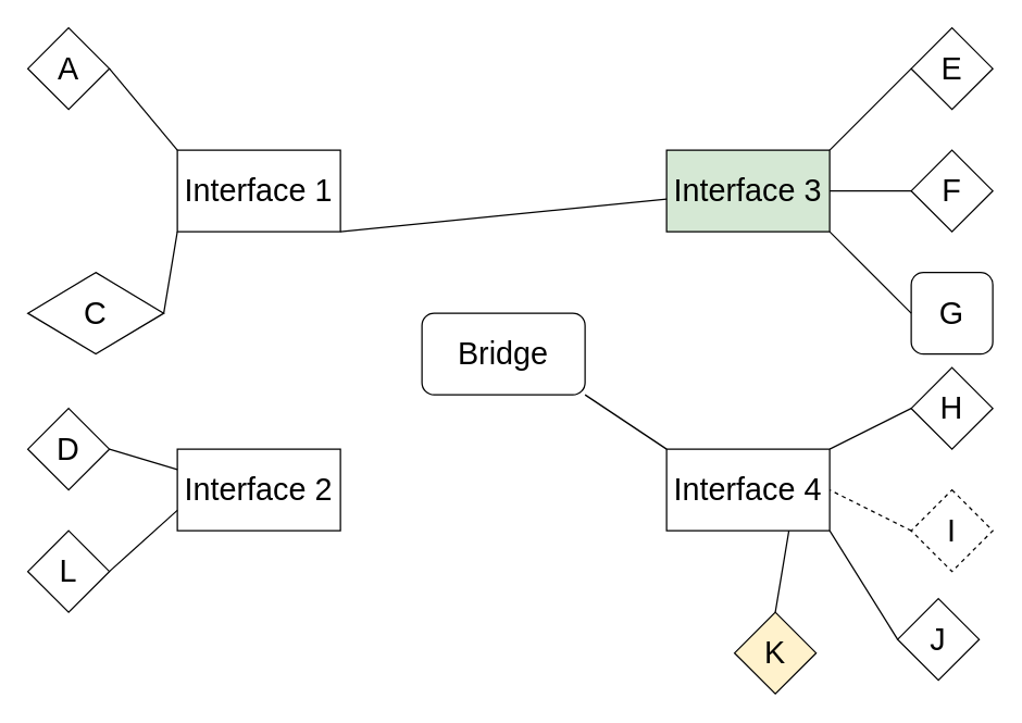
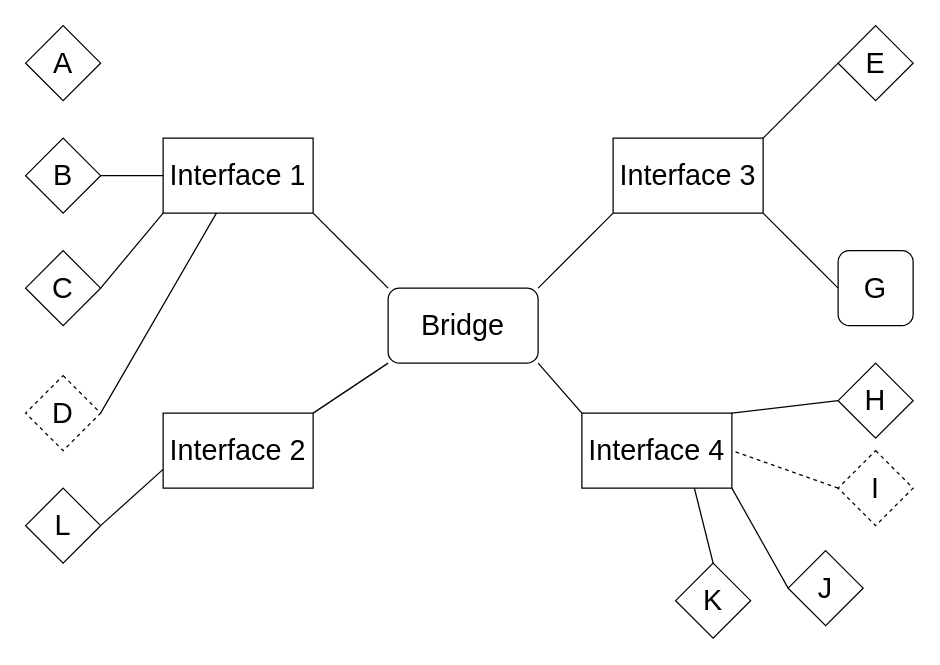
  <mxCell id="0" />
  <mxCell id="1" parent="0" />
  <mxCell id="2" value="&lt;font style=&quot;font-size: 23px&quot;&gt;Bridge&lt;/font&gt;" style="rounded=1;whiteSpace=wrap;html=1;" parent="1" vertex="1"><mxGeometry x="310" y="230" width="120" height="60" as="geometry" /></mxCell>
  <mxCell id="3" value="Interface 1" style="rounded=0;whiteSpace=wrap;html=1;fontSize=23;" parent="1" vertex="1"><mxGeometry x="130" y="110" width="120" height="60" as="geometry" /></mxCell>
  <mxCell id="4" value="Interface 2" style="rounded=0;whiteSpace=wrap;html=1;fontSize=23;" parent="1" vertex="1"><mxGeometry x="130" y="330" width="120" height="60" as="geometry" /></mxCell>
- <mxCell id="5" value="Interface 3" style="rounded=0;whiteSpace=wrap;html=1;fontSize=23;fillColor=#d5e8d4;" parent="1" vertex="1"><mxGeometry x="490" y="110" width="120" height="60" as="geometry" /></mxCell>
- <mxCell id="6" value="Interface 4" style="rounded=0;whiteSpace=wrap;html=1;fontSize=23;" parent="1" vertex="1"><mxGeometry x="490" y="330" width="120" height="60" as="geometry" /></mxCell>
- <mxCell id="7" value="" style="endArrow=none;html=1;fontSize=23;exitX=1;exitY=1;exitDx=0;exitDy=0;" parent="1" source="3" target="5" edge="1"><mxGeometry width="50" height="50" relative="1" as="geometry"><mxPoint x="250" y="220" as="sourcePoint" /><mxPoint x="300" y="170" as="targetPoint" /></mxGeometry></mxCell>
+ <mxCell id="5" value="Interface 3" style="rounded=0;whiteSpace=wrap;html=1;fontSize=23;" parent="1" vertex="1"><mxGeometry x="490" y="110" width="120" height="60" as="geometry" /></mxCell>
+ <mxCell id="6" value="Interface 4" style="rounded=0;whiteSpace=wrap;html=1;fontSize=23;" parent="1" vertex="1"><mxGeometry x="465" y="330" width="120" height="60" as="geometry" /></mxCell>
+ <mxCell id="7" value="" style="endArrow=none;html=1;fontSize=23;entryX=0;entryY=0;entryDx=0;entryDy=0;exitX=1;exitY=1;exitDx=0;exitDy=0;" parent="1" source="3" target="2" edge="1"><mxGeometry width="50" height="50" relative="1" as="geometry"><mxPoint x="250" y="220" as="sourcePoint" /><mxPoint x="300" y="170" as="targetPoint" /></mxGeometry></mxCell>
+ <mxCell id="8" value="" style="endArrow=none;html=1;fontSize=23;entryX=0;entryY=1;entryDx=0;entryDy=0;exitX=1;exitY=0;exitDx=0;exitDy=0;" parent="1" source="4" target="2" edge="1"><mxGeometry width="50" height="50" relative="1" as="geometry"><mxPoint x="260" y="180" as="sourcePoint" /><mxPoint x="320" y="240" as="targetPoint" /></mxGeometry></mxCell>
  <mxCell id="9" value="" style="endArrow=none;html=1;fontSize=23;entryX=0;entryY=0;entryDx=0;entryDy=0;exitX=1;exitY=1;exitDx=0;exitDy=0;" parent="1" source="2" target="6" edge="1"><mxGeometry width="50" height="50" relative="1" as="geometry"><mxPoint x="270" y="190" as="sourcePoint" /><mxPoint x="330" y="250" as="targetPoint" /></mxGeometry></mxCell>
+ <mxCell id="10" value="" style="endArrow=none;html=1;fontSize=23;entryX=1;entryY=0;entryDx=0;entryDy=0;exitX=0;exitY=1;exitDx=0;exitDy=0;" parent="1" source="5" target="2" edge="1"><mxGeometry width="50" height="50" relative="1" as="geometry"><mxPoint x="280" y="200" as="sourcePoint" /><mxPoint x="340" y="260" as="targetPoint" /></mxGeometry></mxCell>
  <mxCell id="11" value="A" style="rhombus;whiteSpace=wrap;html=1;fontSize=23;" parent="1" vertex="1"><mxGeometry x="20" y="20" width="60" height="60" as="geometry" /></mxCell>
- <mxCell id="12" value="" style="endArrow=none;html=1;fontSize=23;entryX=0;entryY=0;entryDx=0;entryDy=0;exitX=1;exitY=0.5;exitDx=0;exitDy=0;" parent="1" source="11" target="3" edge="1"><mxGeometry width="50" height="50" relative="1" as="geometry"><mxPoint x="260" y="180" as="sourcePoint" /><mxPoint x="320" y="240" as="targetPoint" /></mxGeometry></mxCell>
- <mxCell id="15" value="C" style="rhombus;whiteSpace=wrap;html=1;fontSize=23;" parent="1" vertex="1"><mxGeometry x="20" y="200" width="100" height="60" as="geometry" /></mxCell>
+ <mxCell id="13" value="B" style="rhombus;whiteSpace=wrap;html=1;fontSize=23;" parent="1" vertex="1"><mxGeometry x="20" y="110" width="60" height="60" as="geometry" /></mxCell>
+ <mxCell id="14" value="" style="endArrow=none;html=1;fontSize=23;entryX=0;entryY=0.5;entryDx=0;entryDy=0;exitX=1;exitY=0.5;exitDx=0;exitDy=0;" parent="1" source="13" target="3" edge="1"><mxGeometry width="50" height="50" relative="1" as="geometry"><mxPoint x="260" y="250" as="sourcePoint" /><mxPoint x="130" y="130" as="targetPoint" /></mxGeometry></mxCell>
+ <mxCell id="15" value="C" style="rhombus;whiteSpace=wrap;html=1;fontSize=23;" parent="1" vertex="1"><mxGeometry x="20" y="200" width="60" height="60" as="geometry" /></mxCell>
  <mxCell id="16" value="" style="endArrow=none;html=1;fontSize=23;entryX=0;entryY=1;entryDx=0;entryDy=0;exitX=1;exitY=0.5;exitDx=0;exitDy=0;" parent="1" source="15" target="3" edge="1"><mxGeometry width="50" height="50" relative="1" as="geometry"><mxPoint x="260" y="340" as="sourcePoint" /><mxPoint x="130" y="270" as="targetPoint" /></mxGeometry></mxCell>
- <mxCell id="17" value="D" style="rhombus;whiteSpace=wrap;html=1;fontSize=23;" parent="1" vertex="1"><mxGeometry x="20" y="300" width="60" height="60" as="geometry" /></mxCell>
- <mxCell id="18" value="" style="endArrow=none;html=1;fontSize=23;entryX=0;entryY=0.25;entryDx=0;entryDy=0;exitX=1;exitY=0.5;exitDx=0;exitDy=0;" parent="1" source="17" target="4" edge="1"><mxGeometry width="50" height="50" relative="1" as="geometry"><mxPoint x="260" y="440" as="sourcePoint" /><mxPoint x="130" y="370" as="targetPoint" /></mxGeometry></mxCell>
+ <mxCell id="17" value="D" style="rhombus;whiteSpace=wrap;html=1;fontSize=23;dashed=1;" parent="1" vertex="1"><mxGeometry x="20" y="300" width="60" height="60" as="geometry" /></mxCell>
+ <mxCell id="18" value="" style="endArrow=none;html=1;fontSize=23;exitX=1;exitY=0.5;exitDx=0;exitDy=0;" parent="1" source="17" target="3" edge="1"><mxGeometry width="50" height="50" relative="1" as="geometry"><mxPoint x="260" y="440" as="sourcePoint" /><mxPoint x="130" y="370" as="targetPoint" /></mxGeometry></mxCell>
  <mxCell id="19" value="L" style="rhombus;whiteSpace=wrap;html=1;fontSize=23;" parent="1" vertex="1"><mxGeometry x="20" y="390" width="60" height="60" as="geometry" /></mxCell>
  <mxCell id="20" value="" style="endArrow=none;html=1;fontSize=23;entryX=0;entryY=0.75;entryDx=0;entryDy=0;exitX=1;exitY=0.5;exitDx=0;exitDy=0;" parent="1" source="19" target="4" edge="1"><mxGeometry width="50" height="50" relative="1" as="geometry"><mxPoint x="260" y="530" as="sourcePoint" /><mxPoint x="130" y="460" as="targetPoint" /></mxGeometry></mxCell>
  <mxCell id="21" value="E" style="rhombus;whiteSpace=wrap;html=1;fontSize=23;" parent="1" vertex="1"><mxGeometry x="670" y="20" width="60" height="60" as="geometry" /></mxCell>
  <mxCell id="22" value="" style="endArrow=none;html=1;fontSize=23;entryX=1;entryY=0;entryDx=0;entryDy=0;exitX=0;exitY=0.5;exitDx=0;exitDy=0;" parent="1" source="21" target="5" edge="1"><mxGeometry width="50" height="50" relative="1" as="geometry"><mxPoint x="750" y="120" as="sourcePoint" /><mxPoint x="660" y="120" as="targetPoint" /></mxGeometry></mxCell>
- <mxCell id="23" value="F" style="rhombus;whiteSpace=wrap;html=1;fontSize=23;" parent="1" vertex="1"><mxGeometry x="670" y="110" width="60" height="60" as="geometry" /></mxCell>
- <mxCell id="24" value="" style="endArrow=none;html=1;fontSize=23;entryX=1;entryY=0.5;entryDx=0;entryDy=0;exitX=0;exitY=0.5;exitDx=0;exitDy=0;" parent="1" source="23" target="5" edge="1"><mxGeometry width="50" height="50" relative="1" as="geometry"><mxPoint x="750" y="210" as="sourcePoint" /><mxPoint x="610" y="200" as="targetPoint" /></mxGeometry></mxCell>
  <mxCell id="25" value="G" style="whiteSpace=wrap;html=1;fontSize=23;rounded=1;" parent="1" vertex="1"><mxGeometry x="670" y="200" width="60" height="60" as="geometry" /></mxCell>
  <mxCell id="26" value="" style="endArrow=none;html=1;fontSize=23;entryX=1;entryY=1;entryDx=0;entryDy=0;exitX=0;exitY=0.5;exitDx=0;exitDy=0;" parent="1" source="25" target="5" edge="1"><mxGeometry width="50" height="50" relative="1" as="geometry"><mxPoint x="750" y="300" as="sourcePoint" /><mxPoint x="610" y="290" as="targetPoint" /></mxGeometry></mxCell>
- <mxCell id="27" value="H" style="rhombus;whiteSpace=wrap;html=1;fontSize=23;" parent="1" vertex="1"><mxGeometry x="670" y="270" width="60" height="60" as="geometry" /></mxCell>
+ <mxCell id="27" value="H" style="rhombus;whiteSpace=wrap;html=1;fontSize=23;" parent="1" vertex="1"><mxGeometry x="670" y="290" width="60" height="60" as="geometry" /></mxCell>
  <mxCell id="28" value="" style="endArrow=none;html=1;fontSize=23;entryX=1;entryY=0;entryDx=0;entryDy=0;exitX=0;exitY=0.5;exitDx=0;exitDy=0;" parent="1" source="27" target="6" edge="1"><mxGeometry width="50" height="50" relative="1" as="geometry"><mxPoint x="750" y="390" as="sourcePoint" /><mxPoint x="610" y="380" as="targetPoint" /></mxGeometry></mxCell>
  <mxCell id="29" value="I" style="rhombus;whiteSpace=wrap;html=1;fontSize=23;dashed=1;" parent="1" vertex="1"><mxGeometry x="670" y="360" width="60" height="60" as="geometry" /></mxCell>
  <mxCell id="30" value="" style="endArrow=none;html=1;fontSize=23;entryX=1;entryY=0.5;entryDx=0;entryDy=0;exitX=0;exitY=0.5;exitDx=0;exitDy=0;dashed=1;" parent="1" source="29" target="6" edge="1"><mxGeometry width="50" height="50" relative="1" as="geometry"><mxPoint x="750" y="460" as="sourcePoint" /><mxPoint x="610" y="450" as="targetPoint" /></mxGeometry></mxCell>
- <mxCell id="31" value="J" style="rhombus;whiteSpace=wrap;html=1;fontSize=23;" parent="1" vertex="1"><mxGeometry x="660" y="440" width="60" height="60" as="geometry" /></mxCell>
+ <mxCell id="31" value="J" style="rhombus;whiteSpace=wrap;html=1;fontSize=23;" parent="1" vertex="1"><mxGeometry x="630" y="440" width="60" height="60" as="geometry" /></mxCell>
  <mxCell id="32" value="" style="endArrow=none;html=1;fontSize=23;entryX=1;entryY=1;entryDx=0;entryDy=0;exitX=0;exitY=0.5;exitDx=0;exitDy=0;" parent="1" source="31" target="6" edge="1"><mxGeometry width="50" height="50" relative="1" as="geometry"><mxPoint x="710" y="540" as="sourcePoint" /><mxPoint x="570" y="530" as="targetPoint" /></mxGeometry></mxCell>
- <mxCell id="33" value="K" style="rhombus;whiteSpace=wrap;html=1;fontSize=23;fillColor=#fff2cc;" parent="1" vertex="1"><mxGeometry x="540" y="450" width="60" height="60" as="geometry" /></mxCell>
+ <mxCell id="33" value="K" style="rhombus;whiteSpace=wrap;html=1;fontSize=23;" parent="1" vertex="1"><mxGeometry x="540" y="450" width="60" height="60" as="geometry" /></mxCell>
  <mxCell id="34" value="" style="endArrow=none;html=1;fontSize=23;entryX=0.75;entryY=1;entryDx=0;entryDy=0;exitX=0.5;exitY=0;exitDx=0;exitDy=0;" parent="1" source="33" target="6" edge="1"><mxGeometry width="50" height="50" relative="1" as="geometry"><mxPoint x="620" y="550" as="sourcePoint" /><mxPoint x="480" y="540" as="targetPoint" /></mxGeometry></mxCell>
